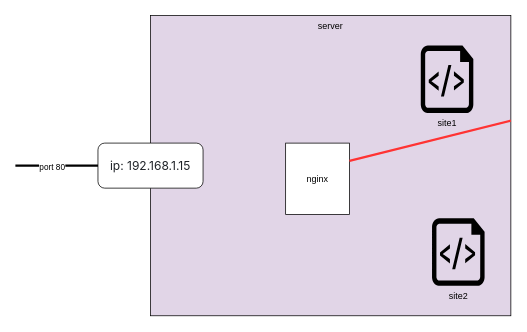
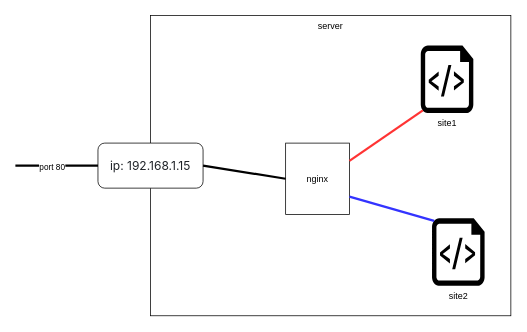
  <mxCell id="0" />
  <mxCell id="1" parent="0" />
- <mxCell id="2" value="server" style="rounded=0;whiteSpace=wrap;html=1;verticalAlign=top;fillColor=#e1d5e7;" vertex="1" parent="1"><mxGeometry x="200" y="20" width="480" height="400" as="geometry" /></mxCell>
+ <mxCell id="2" value="server" style="rounded=0;whiteSpace=wrap;html=1;verticalAlign=top;" vertex="1" parent="1"><mxGeometry x="200" y="20" width="480" height="400" as="geometry" /></mxCell>
  <mxCell id="3" value="nginx" style="rounded=0;whiteSpace=wrap;html=1;" vertex="1" parent="1"><mxGeometry x="380" y="190" width="85" height="95" as="geometry" /></mxCell>
  <mxCell id="4" value="&lt;span style=&quot;color: rgb(31, 35, 40); font-family: -apple-system, BlinkMacSystemFont, &amp;quot;Segoe UI&amp;quot;, &amp;quot;Noto Sans&amp;quot;, Helvetica, Arial, sans-serif, &amp;quot;Apple Color Emoji&amp;quot;, &amp;quot;Segoe UI Emoji&amp;quot;; font-size: 16px; text-align: left; background-color: rgb(255, 255, 255);&quot;&gt;ip: 192.168.1.15&lt;/span&gt;" style="rounded=1;whiteSpace=wrap;html=1;" vertex="1" parent="1"><mxGeometry x="130" y="190" width="140" height="60" as="geometry" /></mxCell>
  <mxCell id="5" value="" style="endArrow=none;html=1;rounded=0;entryX=0;entryY=0.5;entryDx=0;entryDy=0;strokeColor=#000000;strokeWidth=3;" edge="1" parent="1" target="4"><mxGeometry width="50" height="50" relative="1" as="geometry"><mxPoint x="20" y="220" as="sourcePoint" /><mxPoint x="70" y="230" as="targetPoint" /></mxGeometry></mxCell>
  <mxCell id="6" value="port 80" style="edgeLabel;html=1;align=center;verticalAlign=middle;resizable=0;points=[];" vertex="1" connectable="0" parent="5"><mxGeometry x="-0.129" y="-1" relative="1" as="geometry"><mxPoint as="offset" /></mxGeometry></mxCell>
+ <mxCell id="7" value="" style="endArrow=none;html=1;rounded=0;entryX=0;entryY=0.5;entryDx=0;entryDy=0;exitX=1;exitY=0.5;exitDx=0;exitDy=0;strokeWidth=3;" edge="1" parent="1" source="4" target="3"><mxGeometry width="50" height="50" relative="1" as="geometry"><mxPoint x="350" y="160" as="sourcePoint" /><mxPoint x="400" y="110" as="targetPoint" /></mxGeometry></mxCell>
  <mxCell id="8" value="site1" style="verticalLabelPosition=bottom;html=1;verticalAlign=top;align=center;strokeColor=none;fillColor=#000000;shape=mxgraph.azure.script_file;pointerEvents=1;fontColor=#000000;" vertex="1" parent="1"><mxGeometry x="560" y="60" width="70" height="90" as="geometry" /></mxCell>
  <mxCell id="9" value="site2" style="verticalLabelPosition=bottom;html=1;verticalAlign=top;align=center;strokeColor=none;fillColor=#000000;shape=mxgraph.azure.script_file;pointerEvents=1;fontColor=#000000;" vertex="1" parent="1"><mxGeometry x="575" y="290" width="70" height="90" as="geometry" /></mxCell>
- <mxCell id="11" value="" style="endArrow=none;html=1;rounded=0;exitX=1;exitY=0.25;exitDx=0;exitDy=0;strokeColor=#FF3333;strokeWidth=3;" edge="1" parent="1" source="3" target="2"><mxGeometry width="50" height="50" relative="1" as="geometry"><mxPoint x="560" y="230" as="sourcePoint" /><mxPoint x="653" y="279" as="targetPoint" /></mxGeometry></mxCell>
+ <mxCell id="10" value="" style="endArrow=none;html=1;rounded=0;entryX=0.04;entryY=0.04;entryDx=0;entryDy=0;exitX=1;exitY=0.75;exitDx=0;exitDy=0;entryPerimeter=0;strokeColor=#3333FF;strokeWidth=3;" edge="1" parent="1" source="3" target="9"><mxGeometry width="50" height="50" relative="1" as="geometry"><mxPoint x="420" y="290" as="sourcePoint" /><mxPoint x="560" y="290" as="targetPoint" /></mxGeometry></mxCell>
+ <mxCell id="11" value="" style="endArrow=none;html=1;rounded=0;entryX=0.04;entryY=0.96;entryDx=0;entryDy=0;exitX=1;exitY=0.25;exitDx=0;exitDy=0;entryPerimeter=0;strokeColor=#FF3333;strokeWidth=3;" edge="1" parent="1" source="3" target="8"><mxGeometry width="50" height="50" relative="1" as="geometry"><mxPoint x="560" y="230" as="sourcePoint" /><mxPoint x="653" y="279" as="targetPoint" /></mxGeometry></mxCell>
